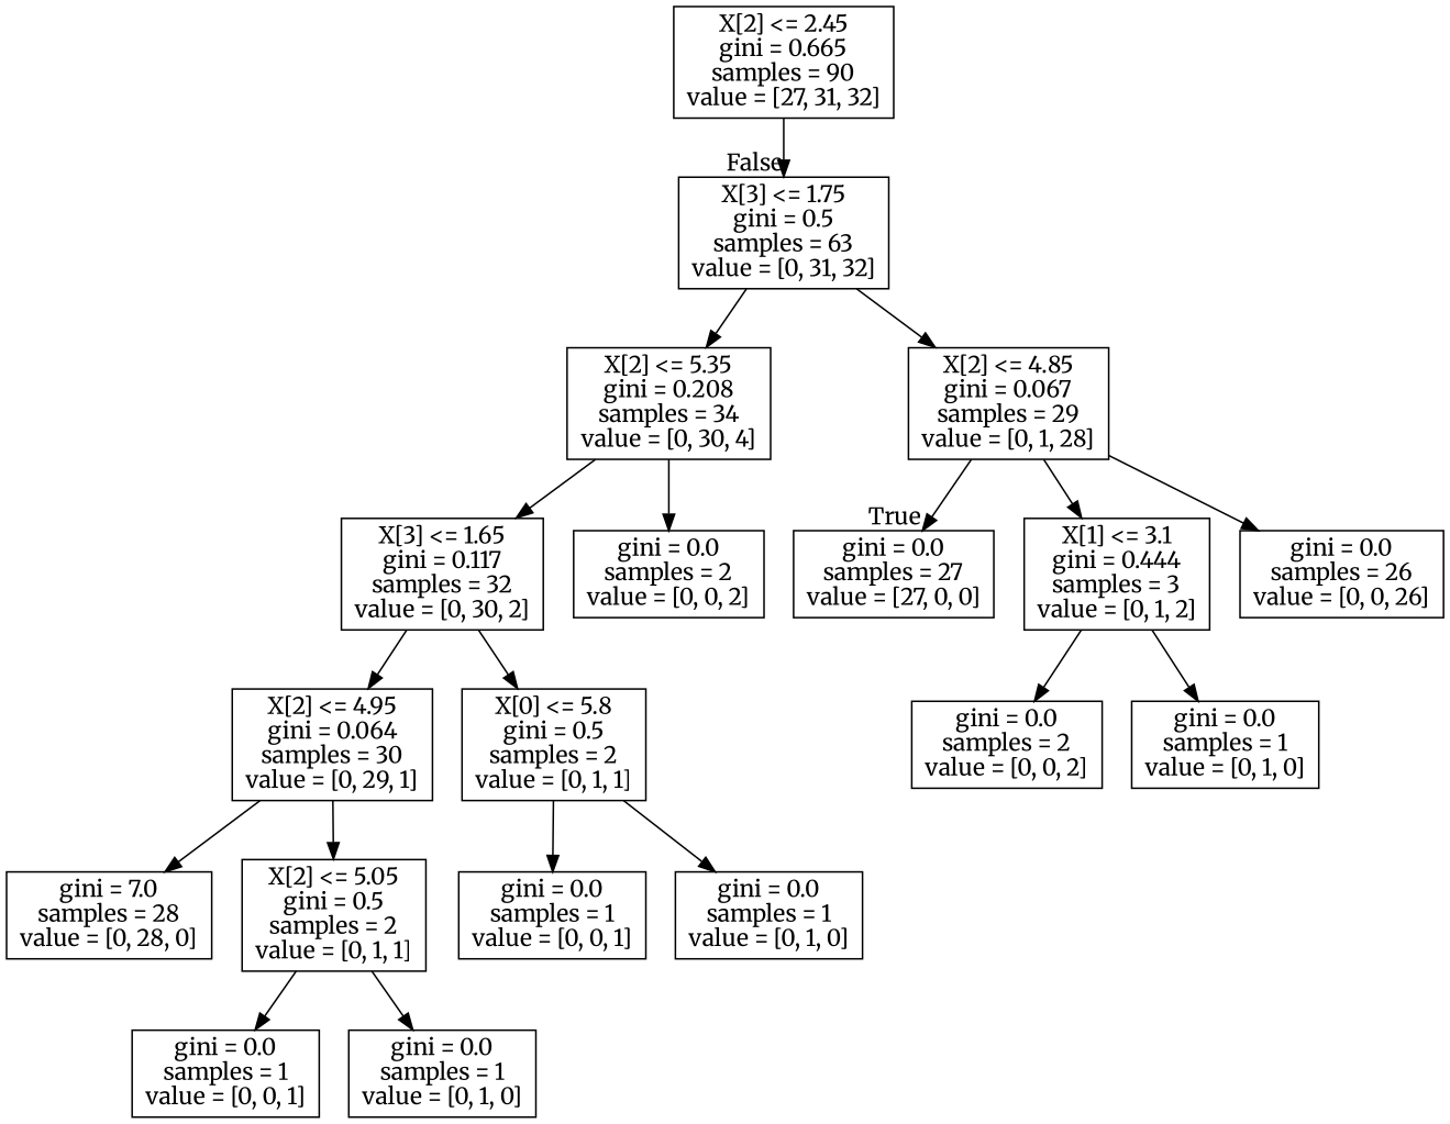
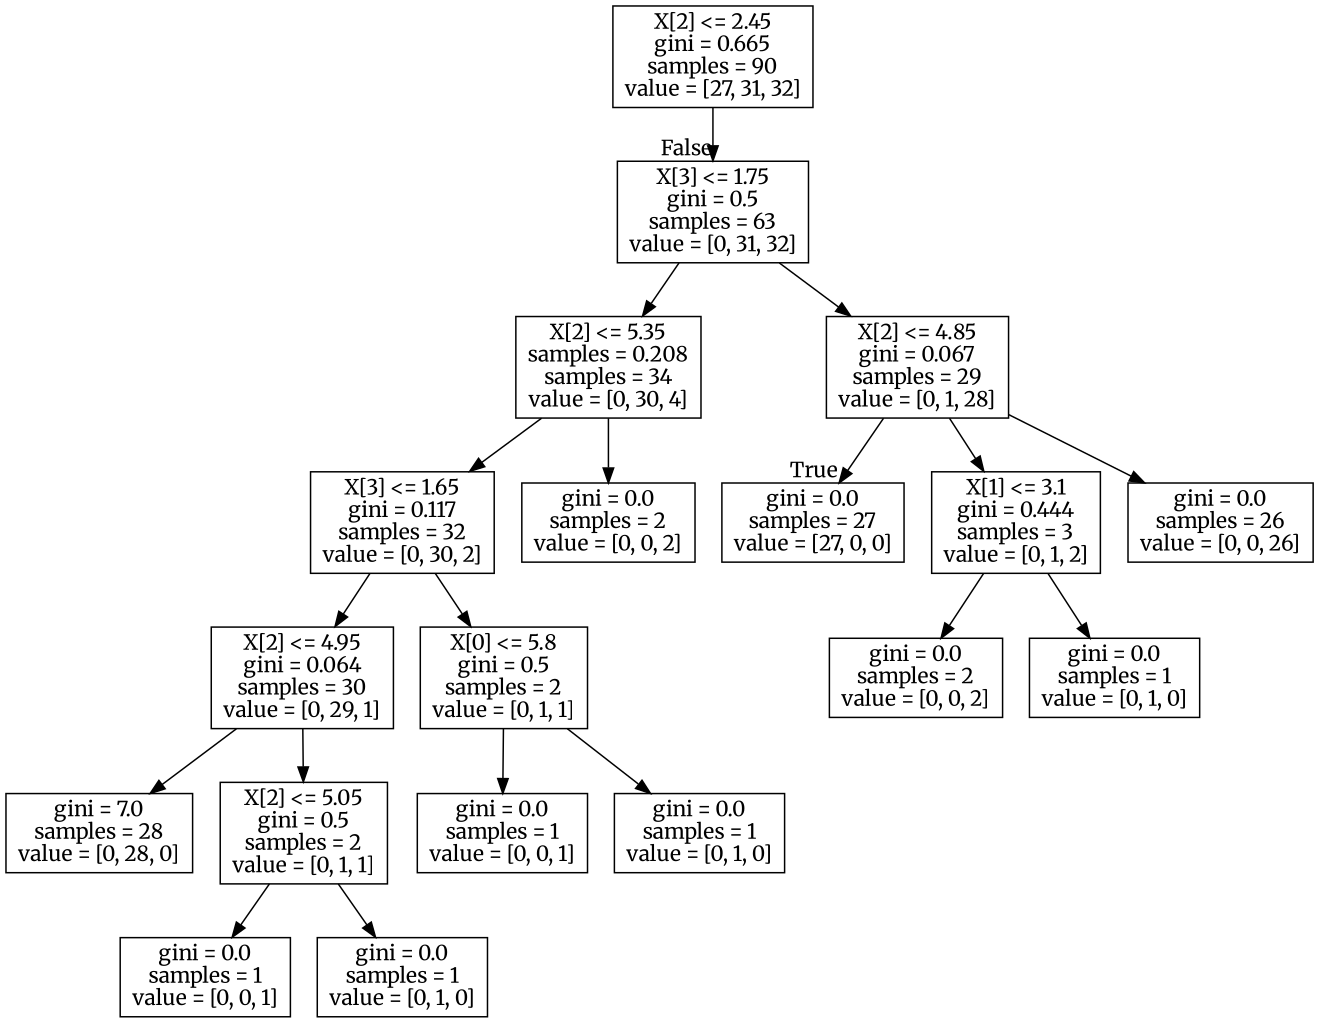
  digraph {
    fontname=Merriweather
    node [fontname=Merriweather shape=box]
    edge [fontname=Merriweather]
    n1 [label="X[2] <= 2.45\ngini = 0.665\nsamples = 90\nvalue = [27, 31, 32]"]
    n2 [label="X[3] <= 1.75\ngini = 0.5\nsamples = 63\nvalue = [0, 31, 32]"]
    n3 [label="gini = 0.0\nsamples = 27\nvalue = [27, 0, 0]"]
-   n4 [label="X[2] <= 5.35\ngini = 0.208\nsamples = 34\nvalue = [0, 30, 4]"]
+   n4 [label="X[2] <= 5.35\nsamples = 0.208\nsamples = 34\nvalue = [0, 30, 4]"]
    n5 [label="X[2] <= 4.85\ngini = 0.067\nsamples = 29\nvalue = [0, 1, 28]"]
    n6 [label="X[3] <= 1.65\ngini = 0.117\nsamples = 32\nvalue = [0, 30, 2]"]
    n7 [label="gini = 0.0\nsamples = 2\nvalue = [0, 0, 2]"]
    n8 [label="X[1] <= 3.1\ngini = 0.444\nsamples = 3\nvalue = [0, 1, 2]"]
    n9 [label="gini = 0.0\nsamples = 26\nvalue = [0, 0, 26]"]
    n10 [label="X[2] <= 4.95\ngini = 0.064\nsamples = 30\nvalue = [0, 29, 1]"]
    n11 [label="X[0] <= 5.8\ngini = 0.5\nsamples = 2\nvalue = [0, 1, 1]"]
    n12 [label="gini = 7.0\nsamples = 28\nvalue = [0, 28, 0]"]
    n13 [label="X[2] <= 5.05\ngini = 0.5\nsamples = 2\nvalue = [0, 1, 1]"]
    n14 [label="gini = 0.0\nsamples = 1\nvalue = [0, 0, 1]"]
    n15 [label="gini = 0.0\nsamples = 1\nvalue = [0, 1, 0]"]
    n16 [label="gini = 0.0\nsamples = 1\nvalue = [0, 0, 1]"]
    n17 [label="gini = 0.0\nsamples = 1\nvalue = [0, 1, 0]"]
    n18 [label="gini = 0.0\nsamples = 2\nvalue = [0, 0, 2]"]
    n19 [label="gini = 0.0\nsamples = 1\nvalue = [0, 1, 0]"]
    n1 -> n2 [headlabel=False labelangle=-45 labeldistance=2.5]
    n2 -> n4
    n2 -> n5
    n4 -> n6
    n4 -> n7
    n5 -> n3 [headlabel=True labelangle=45 labeldistance=2.5]
    n5 -> n8
    n5 -> n9
    n6 -> n10
    n6 -> n11
    n8 -> n18
    n8 -> n19
    n10 -> n12
    n10 -> n13
    n11 -> n14
    n11 -> n15
    n13 -> n16
    n13 -> n17
  }
